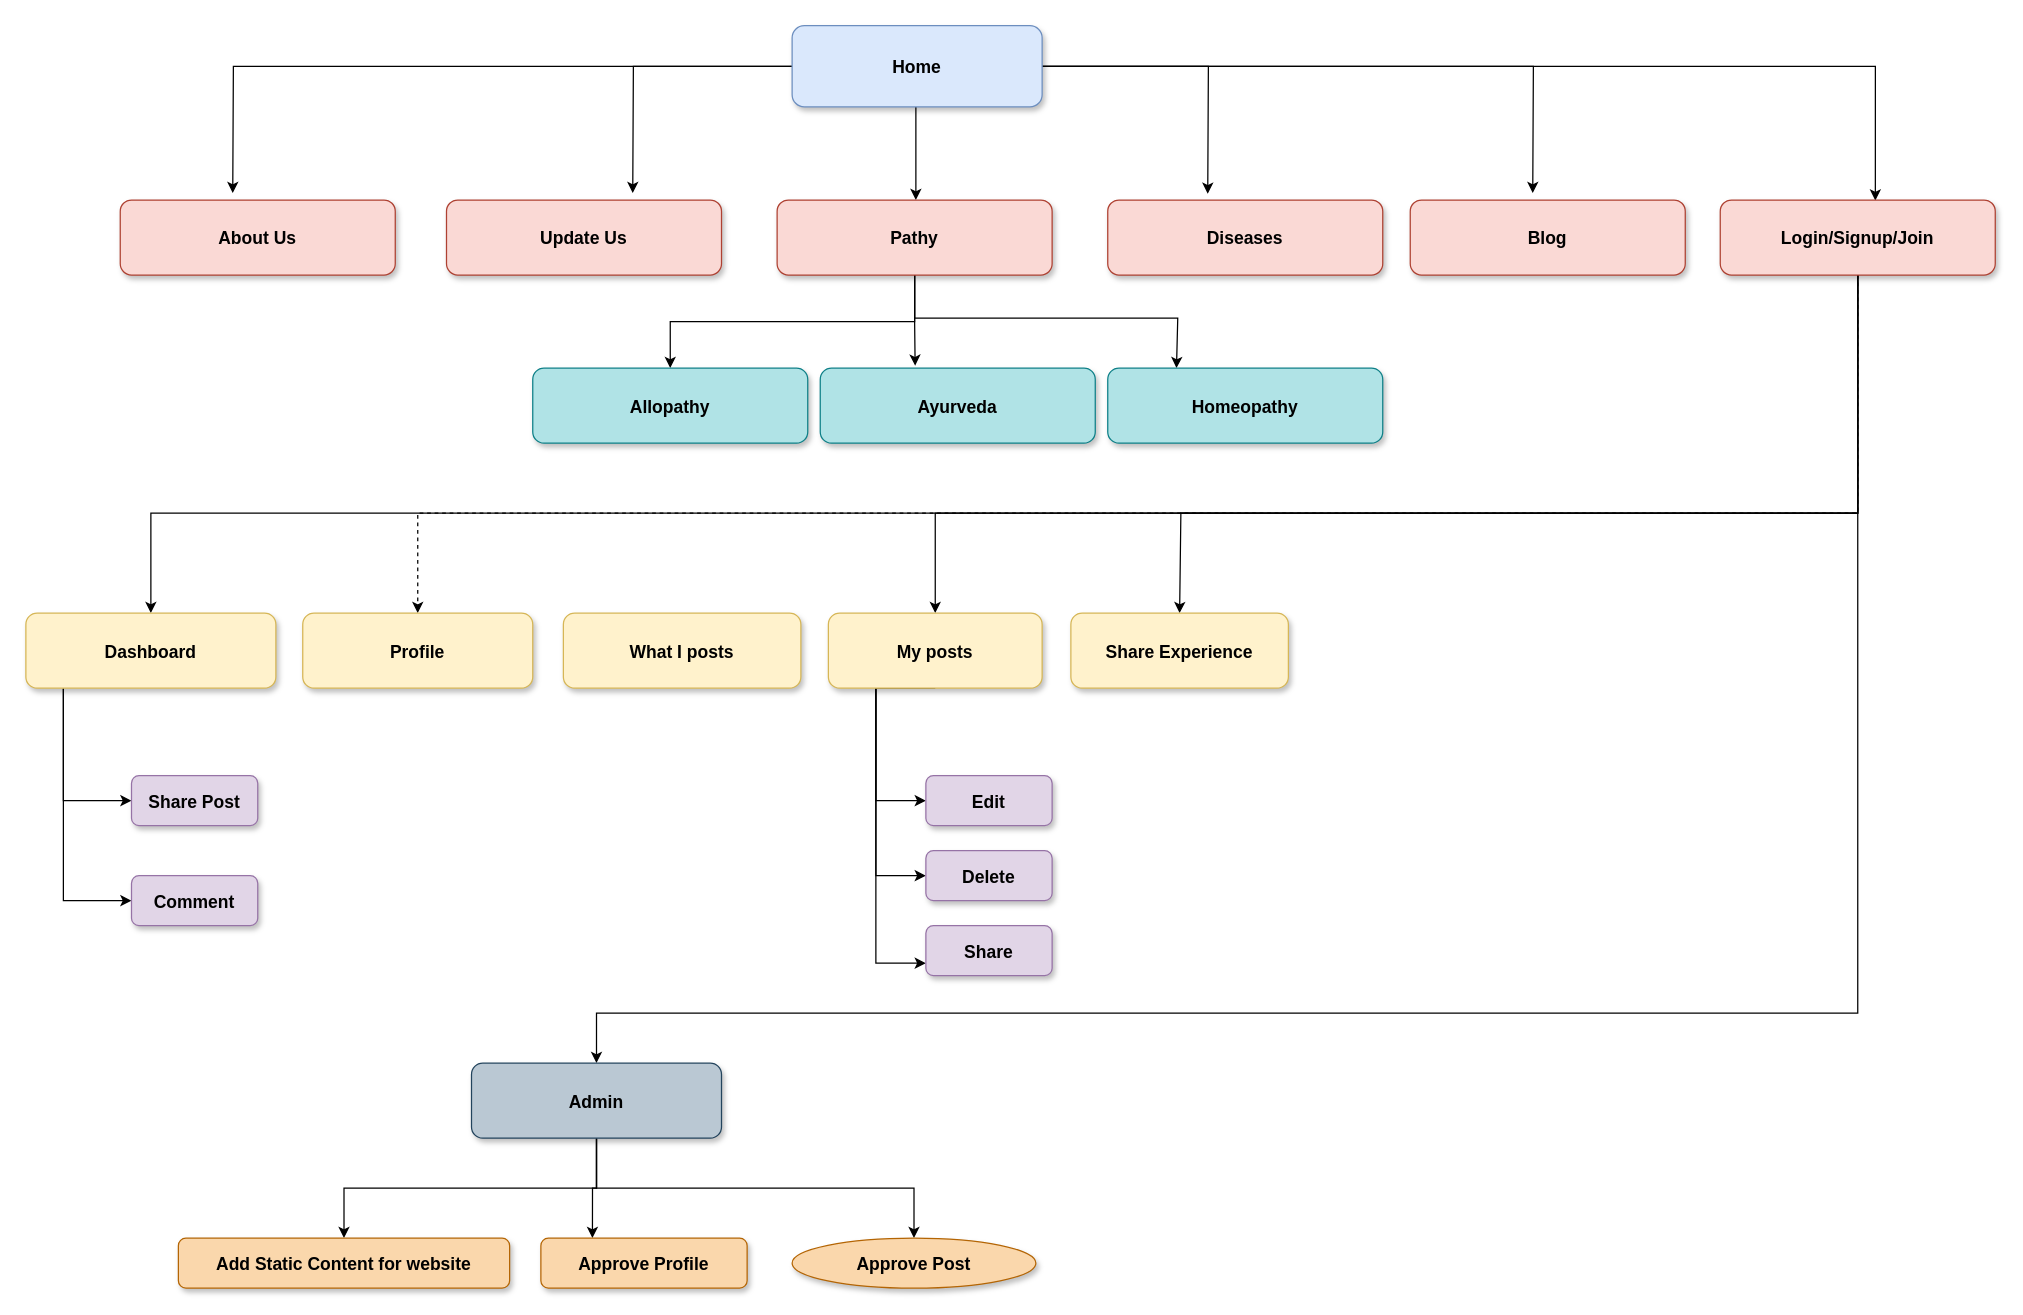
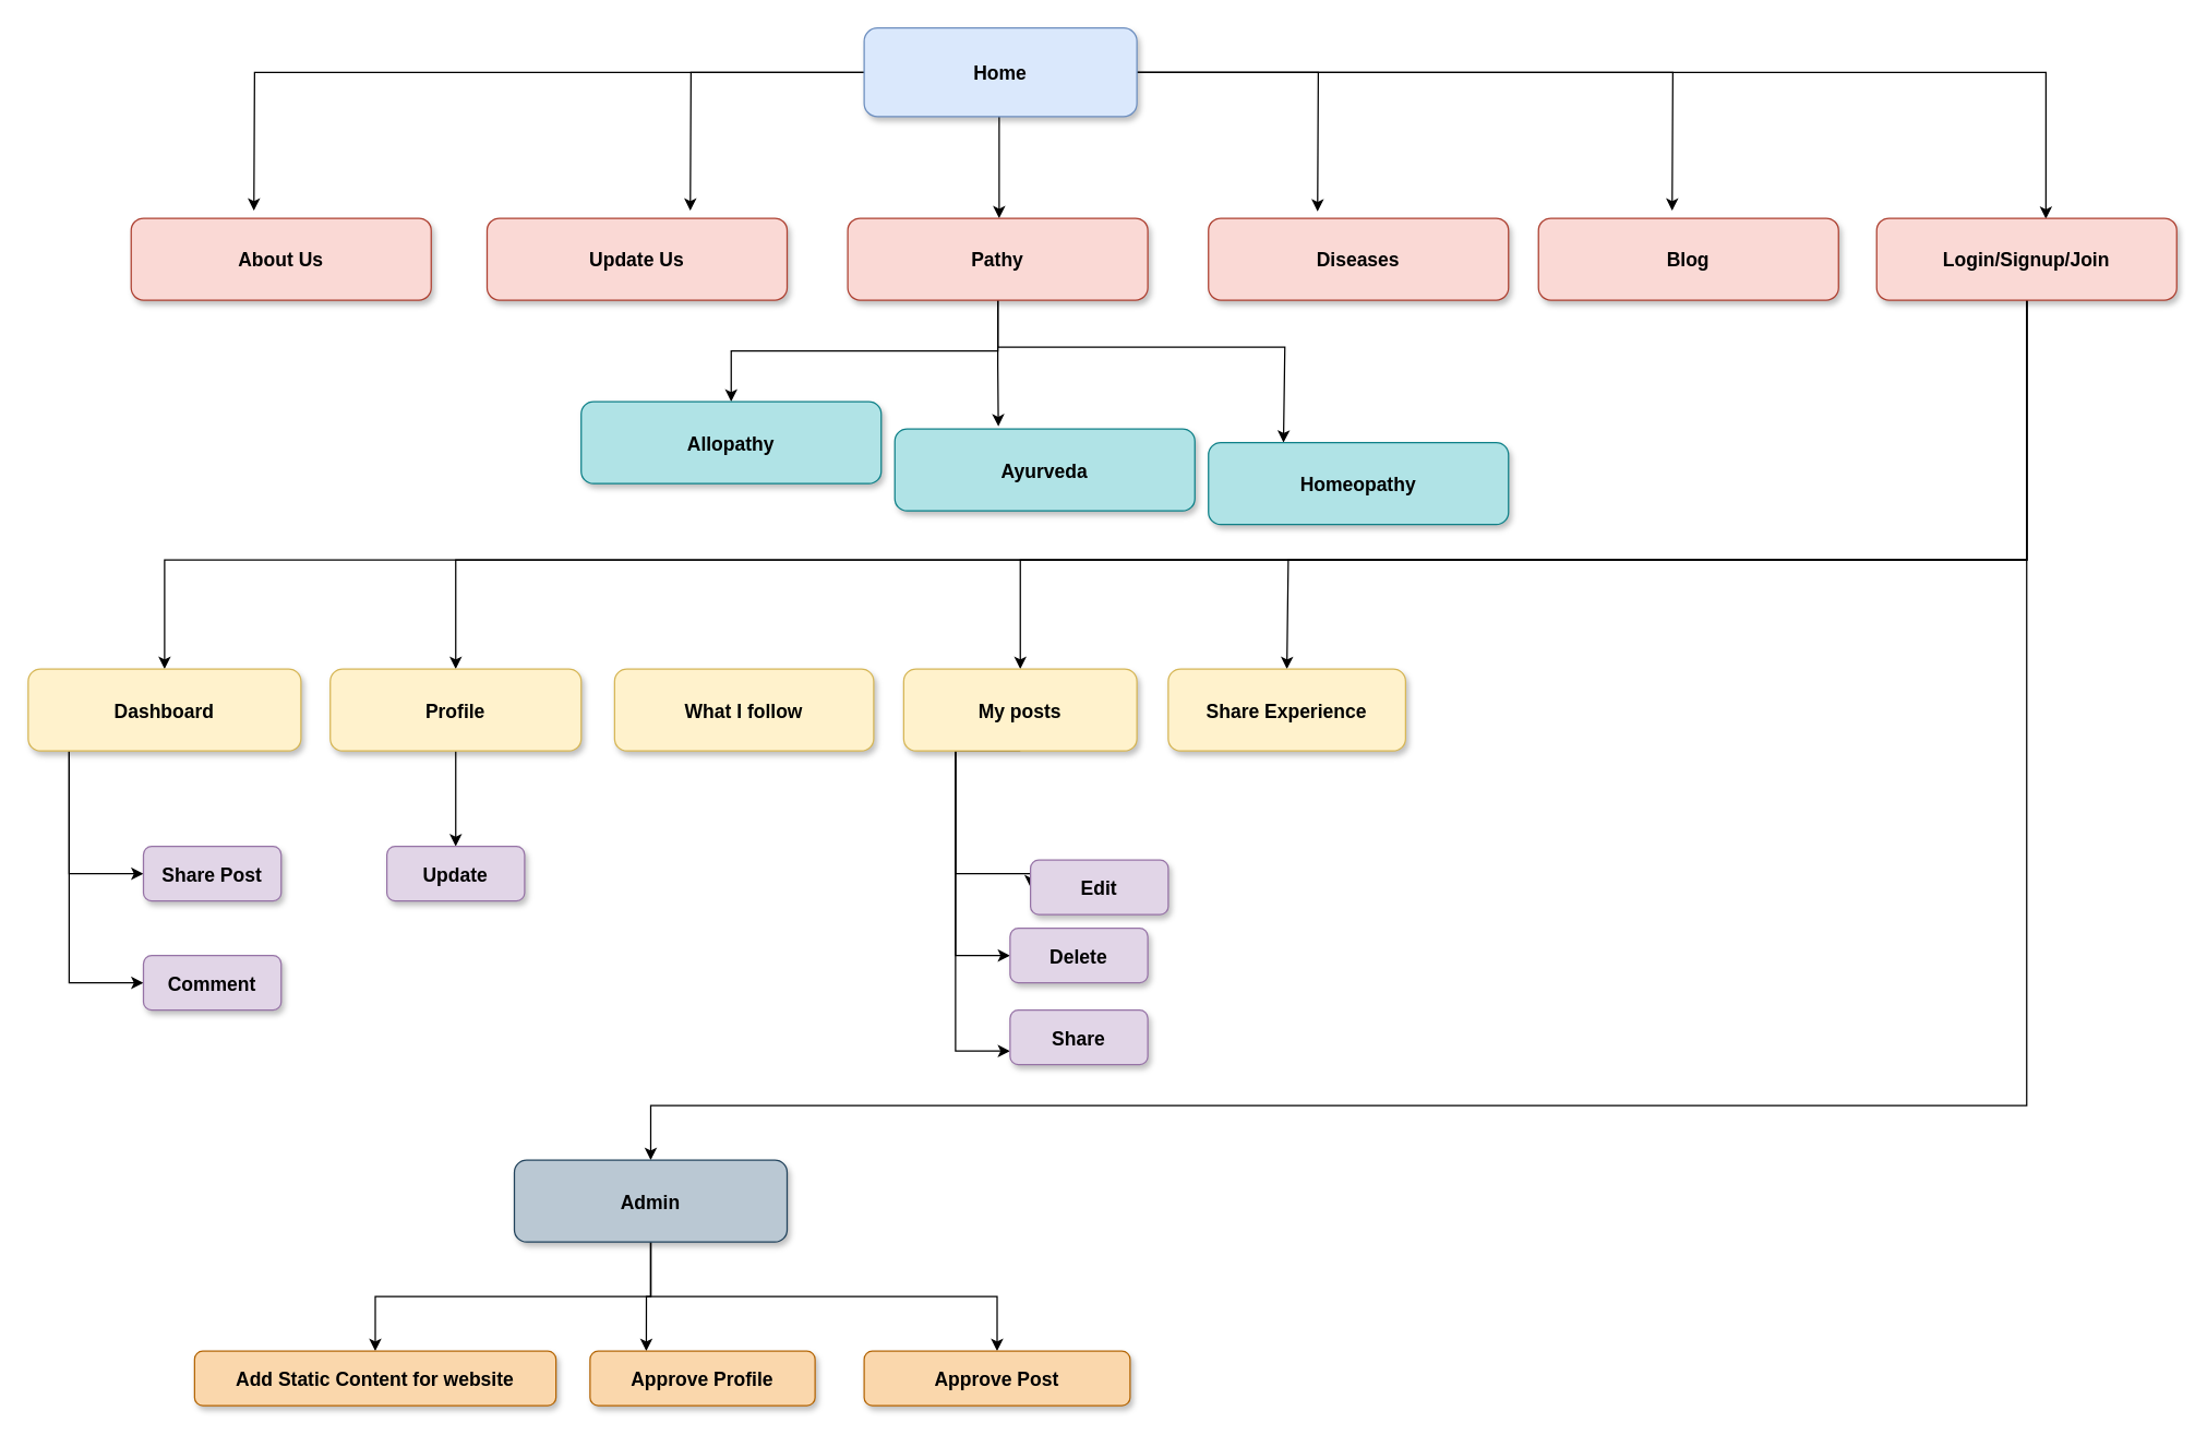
  <mxCell id="0" />
  <mxCell id="1" parent="0" />
  <mxCell id="2" value="" style="edgeStyle=orthogonalEdgeStyle;rounded=0;orthogonalLoop=1;jettySize=auto;html=1;" parent="1" source="8" edge="1"><mxGeometry relative="1" as="geometry"><mxPoint x="965.5" y="154.5" as="targetPoint" /></mxGeometry></mxCell>
  <mxCell id="3" style="edgeStyle=orthogonalEdgeStyle;rounded=0;orthogonalLoop=1;jettySize=auto;html=1;" parent="1" source="8" edge="1"><mxGeometry relative="1" as="geometry"><mxPoint x="505.5" y="154" as="targetPoint" /></mxGeometry></mxCell>
  <mxCell id="4" style="edgeStyle=orthogonalEdgeStyle;rounded=0;orthogonalLoop=1;jettySize=auto;html=1;" parent="1" source="8" edge="1"><mxGeometry relative="1" as="geometry"><mxPoint x="185.5" y="154" as="targetPoint" /></mxGeometry></mxCell>
  <mxCell id="5" style="edgeStyle=orthogonalEdgeStyle;rounded=0;orthogonalLoop=1;jettySize=auto;html=1;" parent="1" source="8" edge="1"><mxGeometry relative="1" as="geometry"><mxPoint x="1225.5" y="154" as="targetPoint" /></mxGeometry></mxCell>
  <mxCell id="6" style="edgeStyle=orthogonalEdgeStyle;rounded=0;orthogonalLoop=1;jettySize=auto;html=1;entryX=0.564;entryY=0.008;entryDx=0;entryDy=0;entryPerimeter=0;" parent="1" source="8" target="22" edge="1"><mxGeometry relative="1" as="geometry" /></mxCell>
  <mxCell id="7" value="" style="edgeStyle=orthogonalEdgeStyle;rounded=0;orthogonalLoop=1;jettySize=auto;html=1;" parent="1" source="8" target="14" edge="1"><mxGeometry relative="1" as="geometry"><Array as="points"><mxPoint x="732" y="100" /><mxPoint x="732" y="100" /></Array></mxGeometry></mxCell>
  <mxCell id="8" value="Home" style="rounded=1;fillColor=#dae8fc;strokeColor=#6c8ebf;shadow=1;fontStyle=1;fontSize=14;" parent="1" vertex="1"><mxGeometry x="633" y="20" width="200" height="65" as="geometry" /></mxCell>
  <mxCell id="9" value="About Us" style="rounded=1;fillColor=#fad9d5;strokeColor=#ae4132;shadow=1;fontStyle=1;fontSize=14;" parent="1" vertex="1"><mxGeometry x="95.5" y="159.5" width="220" height="60" as="geometry" /></mxCell>
  <mxCell id="10" value="Diseases" style="rounded=1;fillColor=#fad9d5;strokeColor=#ae4132;shadow=1;fontStyle=1;fontSize=14;" parent="1" vertex="1"><mxGeometry x="885.5" y="159.5" width="220" height="60" as="geometry" /></mxCell>
  <mxCell id="11" style="edgeStyle=orthogonalEdgeStyle;rounded=0;orthogonalLoop=1;jettySize=auto;html=1;entryX=0.345;entryY=-0.033;entryDx=0;entryDy=0;entryPerimeter=0;" parent="1" source="14" target="24" edge="1"><mxGeometry relative="1" as="geometry" /></mxCell>
  <mxCell id="12" style="edgeStyle=orthogonalEdgeStyle;rounded=0;orthogonalLoop=1;jettySize=auto;html=1;" parent="1" source="14" target="23" edge="1"><mxGeometry relative="1" as="geometry" /></mxCell>
  <mxCell id="13" style="edgeStyle=orthogonalEdgeStyle;rounded=0;orthogonalLoop=1;jettySize=auto;html=1;entryX=0.25;entryY=0;entryDx=0;entryDy=0;" parent="1" source="14" target="25" edge="1"><mxGeometry relative="1" as="geometry"><Array as="points"><mxPoint x="731.5" y="254" /><mxPoint x="941.5" y="254" /></Array></mxGeometry></mxCell>
  <mxCell id="14" value="Pathy" style="rounded=1;fillColor=#fad9d5;strokeColor=#ae4132;shadow=1;fontStyle=1;fontSize=14;" parent="1" vertex="1"><mxGeometry x="621" y="159.5" width="220" height="60" as="geometry" /></mxCell>
  <mxCell id="15" value="Update Us" style="rounded=1;fillColor=#fad9d5;strokeColor=#ae4132;shadow=1;fontStyle=1;fontSize=14;" parent="1" vertex="1"><mxGeometry x="356.5" y="159.5" width="220" height="60" as="geometry" /></mxCell>
  <mxCell id="16" value="Blog" style="rounded=1;fillColor=#fad9d5;strokeColor=#ae4132;shadow=1;fontStyle=1;fontSize=14;" parent="1" vertex="1"><mxGeometry x="1127.5" y="159.5" width="220" height="60" as="geometry" /></mxCell>
  <mxCell id="17" style="edgeStyle=orthogonalEdgeStyle;rounded=0;orthogonalLoop=1;jettySize=auto;html=1;entryX=0.5;entryY=0;entryDx=0;entryDy=0;" parent="1" source="22" target="28" edge="1"><mxGeometry relative="1" as="geometry"><Array as="points"><mxPoint x="1486" y="410" /><mxPoint x="120" y="410" /></Array></mxGeometry></mxCell>
  <mxCell id="18" style="edgeStyle=orthogonalEdgeStyle;rounded=0;orthogonalLoop=1;jettySize=auto;html=1;entryX=0.5;entryY=0;entryDx=0;entryDy=0;" parent="1" source="22" target="36" edge="1"><mxGeometry relative="1" as="geometry"><Array as="points"><mxPoint x="1486" y="410" /><mxPoint x="944" y="410" /></Array></mxGeometry></mxCell>
  <mxCell id="19" style="edgeStyle=orthogonalEdgeStyle;rounded=0;orthogonalLoop=1;jettySize=auto;html=1;entryX=0.5;entryY=0;entryDx=0;entryDy=0;" parent="1" source="22" target="35" edge="1"><mxGeometry relative="1" as="geometry"><Array as="points"><mxPoint x="1486" y="410" /><mxPoint x="748" y="410" /></Array></mxGeometry></mxCell>
- <mxCell id="20" style="edgeStyle=orthogonalEdgeStyle;rounded=0;orthogonalLoop=1;jettySize=auto;html=1;entryX=0.5;entryY=0;entryDx=0;entryDy=0;dashed=1;" parent="1" source="22" target="30" edge="1"><mxGeometry relative="1" as="geometry"><Array as="points"><mxPoint x="1486" y="410" /><mxPoint x="334" y="410" /></Array></mxGeometry></mxCell>
+ <mxCell id="20" style="edgeStyle=orthogonalEdgeStyle;rounded=0;orthogonalLoop=1;jettySize=auto;html=1;entryX=0.5;entryY=0;entryDx=0;entryDy=0;" parent="1" source="22" target="30" edge="1"><mxGeometry relative="1" as="geometry"><Array as="points"><mxPoint x="1486" y="410" /><mxPoint x="334" y="410" /></Array></mxGeometry></mxCell>
  <mxCell id="21" style="edgeStyle=orthogonalEdgeStyle;rounded=0;orthogonalLoop=1;jettySize=auto;html=1;entryX=0.5;entryY=0;entryDx=0;entryDy=0;" parent="1" source="22" target="43" edge="1"><mxGeometry relative="1" as="geometry"><Array as="points"><mxPoint x="1486" y="810" /><mxPoint x="477" y="810" /></Array></mxGeometry></mxCell>
  <mxCell id="22" value="Login/Signup/Join" style="rounded=1;fillColor=#fad9d5;strokeColor=#ae4132;shadow=1;fontStyle=1;fontSize=14;" parent="1" vertex="1"><mxGeometry x="1375.5" y="159.5" width="220" height="60" as="geometry" /></mxCell>
  <mxCell id="23" value="Allopathy" style="rounded=1;fillColor=#b0e3e6;strokeColor=#0e8088;shadow=1;fontStyle=1;fontSize=14;" parent="1" vertex="1"><mxGeometry x="425.5" y="294" width="220" height="60" as="geometry" /></mxCell>
- <mxCell id="24" value="Ayurveda" style="rounded=1;fillColor=#b0e3e6;strokeColor=#0e8088;shadow=1;fontStyle=1;fontSize=14;" parent="1" vertex="1"><mxGeometry x="655.5" y="294" width="220" height="60" as="geometry" /></mxCell>
- <mxCell id="25" value="Homeopathy" style="rounded=1;fillColor=#b0e3e6;strokeColor=#0e8088;shadow=1;fontStyle=1;fontSize=14;" parent="1" vertex="1"><mxGeometry x="885.5" y="294" width="220" height="60" as="geometry" /></mxCell>
+ <mxCell id="24" value="Ayurveda" style="rounded=1;fillColor=#b0e3e6;strokeColor=#0e8088;shadow=1;fontStyle=1;fontSize=14;" parent="1" vertex="1"><mxGeometry x="655.5" y="314" width="220" height="60" as="geometry" /></mxCell>
+ <mxCell id="25" value="Homeopathy" style="rounded=1;fillColor=#b0e3e6;strokeColor=#0e8088;shadow=1;fontStyle=1;fontSize=14;" parent="1" vertex="1"><mxGeometry x="885.5" y="324" width="220" height="60" as="geometry" /></mxCell>
  <mxCell id="26" style="edgeStyle=orthogonalEdgeStyle;rounded=0;orthogonalLoop=1;jettySize=auto;html=1;entryX=0;entryY=0.5;entryDx=0;entryDy=0;" parent="1" source="28" target="45" edge="1"><mxGeometry relative="1" as="geometry"><Array as="points"><mxPoint x="50" y="720" /></Array></mxGeometry></mxCell>
  <mxCell id="27" style="edgeStyle=orthogonalEdgeStyle;rounded=0;orthogonalLoop=1;jettySize=auto;html=1;entryX=0;entryY=0.5;entryDx=0;entryDy=0;" parent="1" source="28" target="44" edge="1"><mxGeometry relative="1" as="geometry"><Array as="points"><mxPoint x="50" y="640" /></Array></mxGeometry></mxCell>
  <mxCell id="28" value="Dashboard" style="rounded=1;fillColor=#fff2cc;strokeColor=#d6b656;shadow=1;fontStyle=1;fontSize=14;" parent="1" vertex="1"><mxGeometry x="20" y="490" width="200" height="60" as="geometry" /></mxCell>
+ <mxCell id="29" style="edgeStyle=orthogonalEdgeStyle;rounded=0;orthogonalLoop=1;jettySize=auto;html=1;entryX=0.5;entryY=0;entryDx=0;entryDy=0;" parent="1" source="30" target="46" edge="1"><mxGeometry relative="1" as="geometry" /></mxCell>
  <mxCell id="30" value="Profile" style="rounded=1;fillColor=#fff2cc;strokeColor=#d6b656;shadow=1;fontStyle=1;fontSize=14;" parent="1" vertex="1"><mxGeometry x="241.5" y="490" width="184" height="60" as="geometry" /></mxCell>
- <mxCell id="31" value="What I posts" style="rounded=1;fillColor=#fff2cc;strokeColor=#d6b656;shadow=1;fontStyle=1;fontSize=14;" parent="1" vertex="1"><mxGeometry x="450" y="490" width="190" height="60" as="geometry" /></mxCell>
+ <mxCell id="31" value="What I follow" style="rounded=1;fillColor=#fff2cc;strokeColor=#d6b656;shadow=1;fontStyle=1;fontSize=14;" parent="1" vertex="1"><mxGeometry x="450" y="490" width="190" height="60" as="geometry" /></mxCell>
  <mxCell id="32" style="edgeStyle=orthogonalEdgeStyle;rounded=0;orthogonalLoop=1;jettySize=auto;html=1;entryX=0;entryY=0.5;entryDx=0;entryDy=0;" parent="1" source="35" target="37" edge="1"><mxGeometry relative="1" as="geometry"><Array as="points"><mxPoint x="700" y="640" /></Array></mxGeometry></mxCell>
  <mxCell id="33" style="edgeStyle=orthogonalEdgeStyle;rounded=0;orthogonalLoop=1;jettySize=auto;html=1;entryX=0;entryY=0.5;entryDx=0;entryDy=0;" parent="1" source="35" target="38" edge="1"><mxGeometry relative="1" as="geometry"><Array as="points"><mxPoint x="700" y="700" /></Array></mxGeometry></mxCell>
  <mxCell id="34" style="edgeStyle=orthogonalEdgeStyle;rounded=0;orthogonalLoop=1;jettySize=auto;html=1;exitX=0.5;exitY=1;exitDx=0;exitDy=0;entryX=0;entryY=0.75;entryDx=0;entryDy=0;" parent="1" source="35" target="39" edge="1"><mxGeometry relative="1" as="geometry"><Array as="points"><mxPoint x="700" y="550" /><mxPoint x="700" y="770" /></Array></mxGeometry></mxCell>
  <mxCell id="35" value="My posts" style="rounded=1;fillColor=#fff2cc;strokeColor=#d6b656;shadow=1;fontStyle=1;fontSize=14;" parent="1" vertex="1"><mxGeometry x="662" y="490" width="171" height="60" as="geometry" /></mxCell>
  <mxCell id="36" value="Share Experience" style="rounded=1;fillColor=#fff2cc;strokeColor=#d6b656;shadow=1;fontStyle=1;fontSize=14;" parent="1" vertex="1"><mxGeometry x="856" y="490" width="174" height="60" as="geometry" /></mxCell>
- <mxCell id="37" value="Edit" style="rounded=1;fillColor=#e1d5e7;strokeColor=#9673a6;shadow=1;fontStyle=1;fontSize=14;" parent="1" vertex="1"><mxGeometry x="740" y="620" width="101" height="40" as="geometry" /></mxCell>
+ <mxCell id="37" value="Edit" style="rounded=1;fillColor=#e1d5e7;strokeColor=#9673a6;shadow=1;fontStyle=1;fontSize=14;" parent="1" vertex="1"><mxGeometry x="755" y="630" width="101" height="40" as="geometry" /></mxCell>
  <mxCell id="38" value="Delete" style="rounded=1;fillColor=#e1d5e7;strokeColor=#9673a6;shadow=1;fontStyle=1;fontSize=14;" parent="1" vertex="1"><mxGeometry x="740" y="680" width="101" height="40" as="geometry" /></mxCell>
  <mxCell id="39" value="Share" style="rounded=1;fillColor=#e1d5e7;strokeColor=#9673a6;shadow=1;fontStyle=1;fontSize=14;" parent="1" vertex="1"><mxGeometry x="740" y="740" width="101" height="40" as="geometry" /></mxCell>
  <mxCell id="40" style="edgeStyle=orthogonalEdgeStyle;rounded=0;orthogonalLoop=1;jettySize=auto;html=1;entryX=0.25;entryY=0;entryDx=0;entryDy=0;" parent="1" source="43" target="47" edge="1"><mxGeometry relative="1" as="geometry" /></mxCell>
  <mxCell id="41" style="edgeStyle=orthogonalEdgeStyle;rounded=0;orthogonalLoop=1;jettySize=auto;html=1;entryX=0.5;entryY=0;entryDx=0;entryDy=0;" parent="1" source="43" target="48" edge="1"><mxGeometry relative="1" as="geometry"><Array as="points"><mxPoint x="477" y="950" /><mxPoint x="275" y="950" /></Array></mxGeometry></mxCell>
  <mxCell id="42" style="edgeStyle=orthogonalEdgeStyle;rounded=0;orthogonalLoop=1;jettySize=auto;html=1;entryX=0.5;entryY=0;entryDx=0;entryDy=0;" parent="1" source="43" target="49" edge="1"><mxGeometry relative="1" as="geometry"><Array as="points"><mxPoint x="476" y="950" /><mxPoint x="731" y="950" /></Array></mxGeometry></mxCell>
  <mxCell id="43" value="Admin" style="rounded=1;fillColor=#bac8d3;strokeColor=#23445d;shadow=1;fontStyle=1;fontSize=14;" parent="1" vertex="1"><mxGeometry x="376.5" y="850" width="200" height="60" as="geometry" /></mxCell>
  <mxCell id="44" value="Share Post" style="rounded=1;fillColor=#e1d5e7;strokeColor=#9673a6;shadow=1;fontStyle=1;fontSize=14;" parent="1" vertex="1"><mxGeometry x="104.5" y="620" width="101" height="40" as="geometry" /></mxCell>
  <mxCell id="45" value="Comment" style="rounded=1;fillColor=#e1d5e7;strokeColor=#9673a6;shadow=1;fontStyle=1;fontSize=14;" parent="1" vertex="1"><mxGeometry x="104.5" y="700" width="101" height="40" as="geometry" /></mxCell>
+ <mxCell id="46" value="Update" style="rounded=1;fillColor=#e1d5e7;strokeColor=#9673a6;shadow=1;fontStyle=1;fontSize=14;" parent="1" vertex="1"><mxGeometry x="283" y="620" width="101" height="40" as="geometry" /></mxCell>
  <mxCell id="47" value="Approve Profile" style="rounded=1;fillColor=#fad7ac;strokeColor=#b46504;shadow=1;fontStyle=1;fontSize=14;" parent="1" vertex="1"><mxGeometry x="432" y="990" width="165" height="40" as="geometry" /></mxCell>
  <mxCell id="48" value="Add Static Content for website" style="rounded=1;fillColor=#fad7ac;strokeColor=#b46504;shadow=1;fontStyle=1;fontSize=14;" parent="1" vertex="1"><mxGeometry x="142" y="990" width="265" height="40" as="geometry" /></mxCell>
- <mxCell id="49" value="Approve Post" style="ellipse;fillColor=#fad7ac;strokeColor=#b46504;shadow=1;fontStyle=1;fontSize=14;" parent="1" vertex="1"><mxGeometry x="633" y="990" width="195" height="40" as="geometry" /></mxCell>
+ <mxCell id="49" value="Approve Post" style="rounded=1;fillColor=#fad7ac;strokeColor=#b46504;shadow=1;fontStyle=1;fontSize=14;" parent="1" vertex="1"><mxGeometry x="633" y="990" width="195" height="40" as="geometry" /></mxCell>
